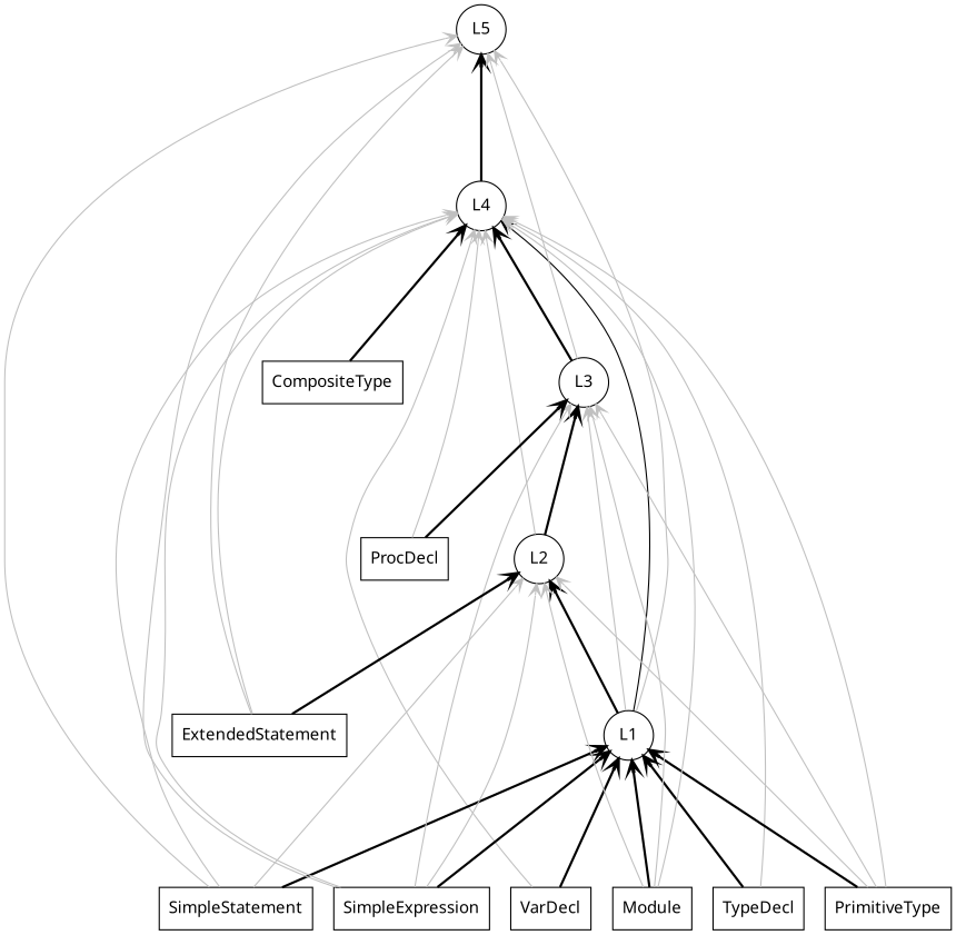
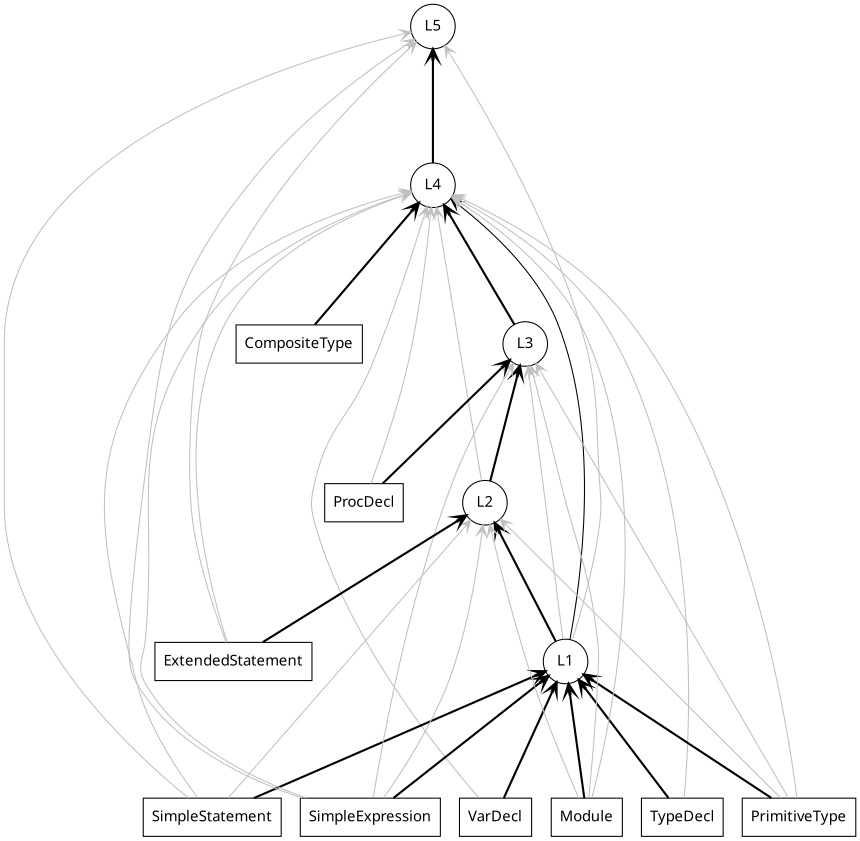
  digraph {
    fontname="Noto Sans"
    rankdir=BT
    ranksep=1.5
    node [fontname="Noto Sans" shape=box]
    edge [arrowhead=open color=gray fontname="Noto Sans" penwidth=1 weight=1]
    L1 [shape=circle]
    VarDecl
    L4 [shape=circle]
    L2 [shape=circle]
    L3 [shape=circle]
    L5 [shape=circle]
    TypeDecl
    PrimitiveType
    SimpleStatement
    SimpleExpression
    Module
    ProcDecl
    CompositeType
    ExtendedStatement
    L1 -> L4 [color=black]
    L1 -> L2 [color=black penwidth=2 weight=2]
    L1 -> L3
    L1 -> L5
    VarDecl -> L1 [color=black penwidth=2 weight=2]
    VarDecl -> L4
    L4 -> L5 [color=black penwidth=2 weight=2]
    L2 -> L4
    L2 -> L3 [color=black penwidth=2 weight=2]
    L3 -> L4 [color=black penwidth=2 weight=2]
-   L3 -> L5
    TypeDecl -> L1 [color=black penwidth=2 weight=2]
    TypeDecl -> L4
    PrimitiveType -> L1 [color=black penwidth=2 weight=2]
    PrimitiveType -> L4
    PrimitiveType -> L2
    PrimitiveType -> L3
    SimpleStatement -> L1 [color=black penwidth=2 weight=2]
    SimpleStatement -> L4
    SimpleStatement -> L2
    SimpleStatement -> L5
    SimpleExpression -> L1 [color=black penwidth=2 weight=2]
    SimpleExpression -> L4
    SimpleExpression -> L2
    SimpleExpression -> L3
    SimpleExpression -> L5
    Module -> L1 [color=black penwidth=2 weight=2]
    Module -> L4
    Module -> L2
    Module -> L3
    ProcDecl -> L4
    ProcDecl -> L3 [color=black penwidth=2 weight=2]
    CompositeType -> L4 [color=black penwidth=2 weight=2]
    ExtendedStatement -> L4
    ExtendedStatement -> L2 [color=black penwidth=2 weight=2]
    ExtendedStatement -> L5
  }
